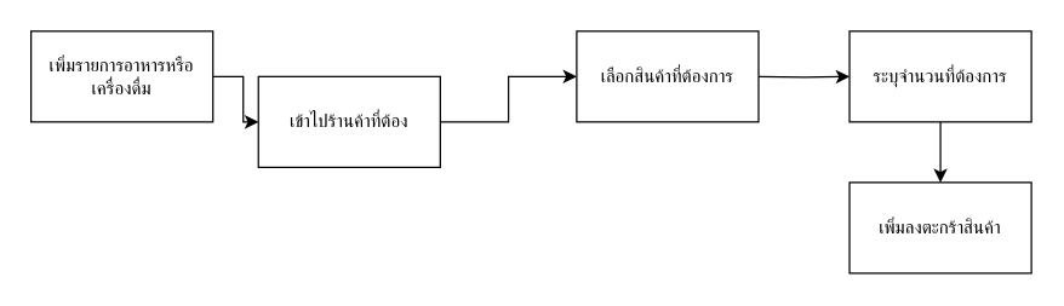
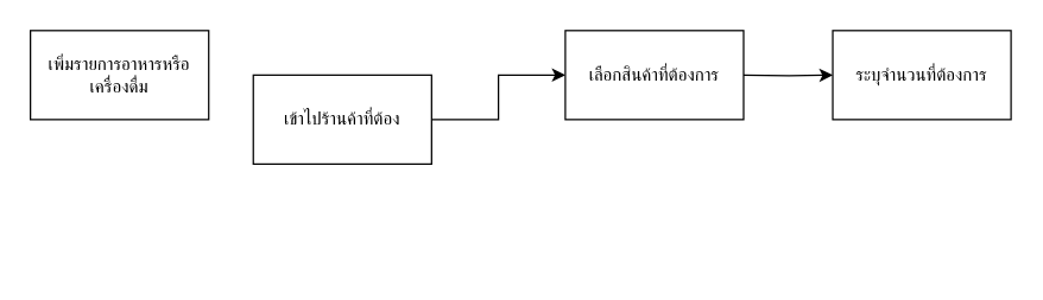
  <mxCell id="0" />
  <mxCell id="1" parent="0" />
- <mxCell id="2" style="edgeStyle=orthogonalEdgeStyle;rounded=0;orthogonalLoop=1;jettySize=auto;html=1;exitX=1;exitY=0.5;exitDx=0;exitDy=0;entryX=0;entryY=0.5;entryDx=0;entryDy=0;" parent="1" source="3" target="5" edge="1"><mxGeometry relative="1" as="geometry" /></mxCell>
  <mxCell id="3" value="เพิ่มรายการอาหารหรือเครื่องดื่ม" style="rounded=0;whiteSpace=wrap;html=1;" parent="1" vertex="1"><mxGeometry x="20" y="20" width="120" height="60" as="geometry" /></mxCell>
  <mxCell id="4" style="edgeStyle=orthogonalEdgeStyle;rounded=0;orthogonalLoop=1;jettySize=auto;html=1;exitX=1;exitY=0.5;exitDx=0;exitDy=0;" parent="1" source="5" target="6" edge="1"><mxGeometry relative="1" as="geometry" /></mxCell>
  <mxCell id="5" value="เข้าไปร้านค้าที่ต้อง" style="rounded=0;whiteSpace=wrap;html=1;" parent="1" vertex="1"><mxGeometry x="170" y="50" width="120" height="60" as="geometry" /></mxCell>
  <mxCell id="6" value="เลือกสินค้าที่ต้องการ" style="rounded=0;whiteSpace=wrap;html=1;" parent="1" vertex="1"><mxGeometry x="380" y="20" width="120" height="60" as="geometry" /></mxCell>
  <mxCell id="7" style="edgeStyle=orthogonalEdgeStyle;rounded=0;orthogonalLoop=1;jettySize=auto;html=1;exitX=1;exitY=0.5;exitDx=0;exitDy=0;" parent="1" target="9" edge="1"><mxGeometry relative="1" as="geometry"><mxPoint x="500" y="50" as="sourcePoint" /></mxGeometry></mxCell>
- <mxCell id="8" style="edgeStyle=orthogonalEdgeStyle;rounded=0;orthogonalLoop=1;jettySize=auto;html=1;exitX=0.5;exitY=1;exitDx=0;exitDy=0;entryX=0.5;entryY=0;entryDx=0;entryDy=0;" parent="1" source="9" target="10" edge="1"><mxGeometry relative="1" as="geometry" /></mxCell>
  <mxCell id="9" value="ระบุจำนวนที่ต้องการ" style="rounded=0;whiteSpace=wrap;html=1;" parent="1" vertex="1"><mxGeometry x="560" y="20" width="120" height="60" as="geometry" /></mxCell>
- <mxCell id="10" value="เพิ่มลงตะกร้าสินค้า" style="rounded=0;whiteSpace=wrap;html=1;" parent="1" vertex="1"><mxGeometry x="560" y="120" width="120" height="60" as="geometry" /></mxCell>
